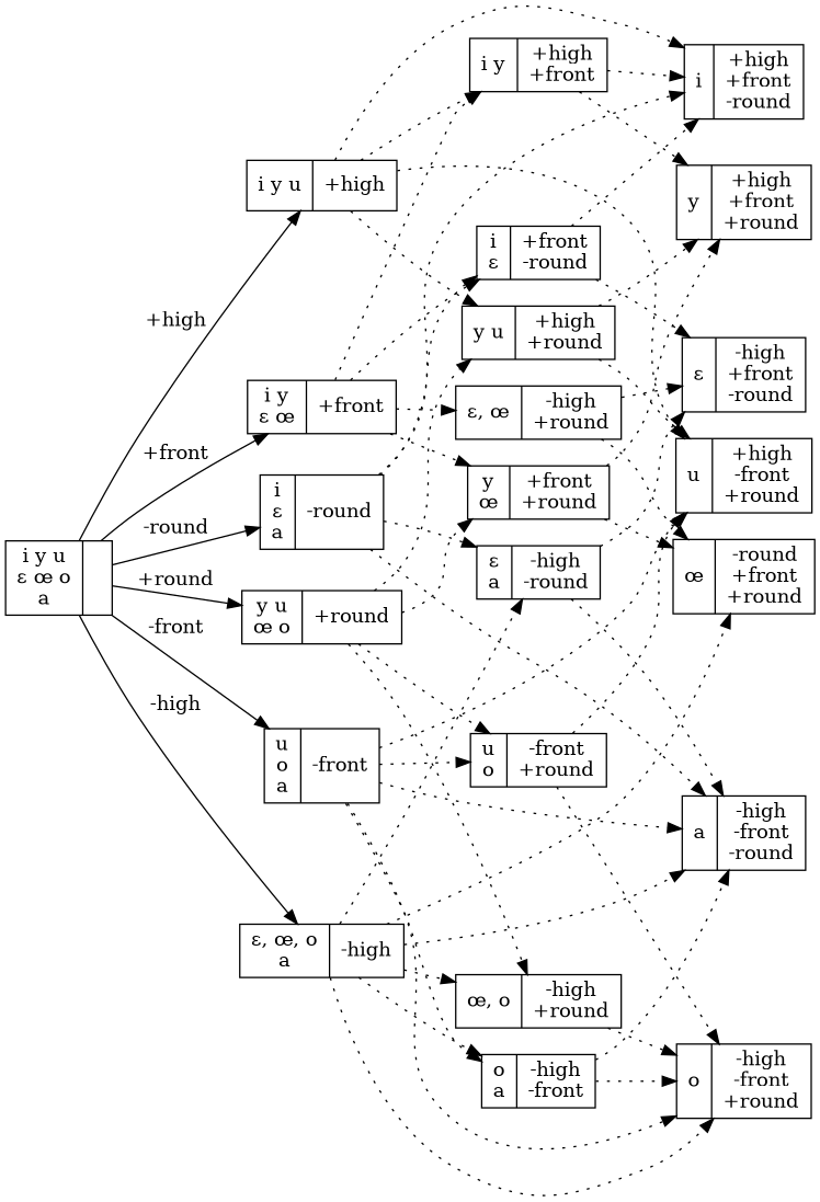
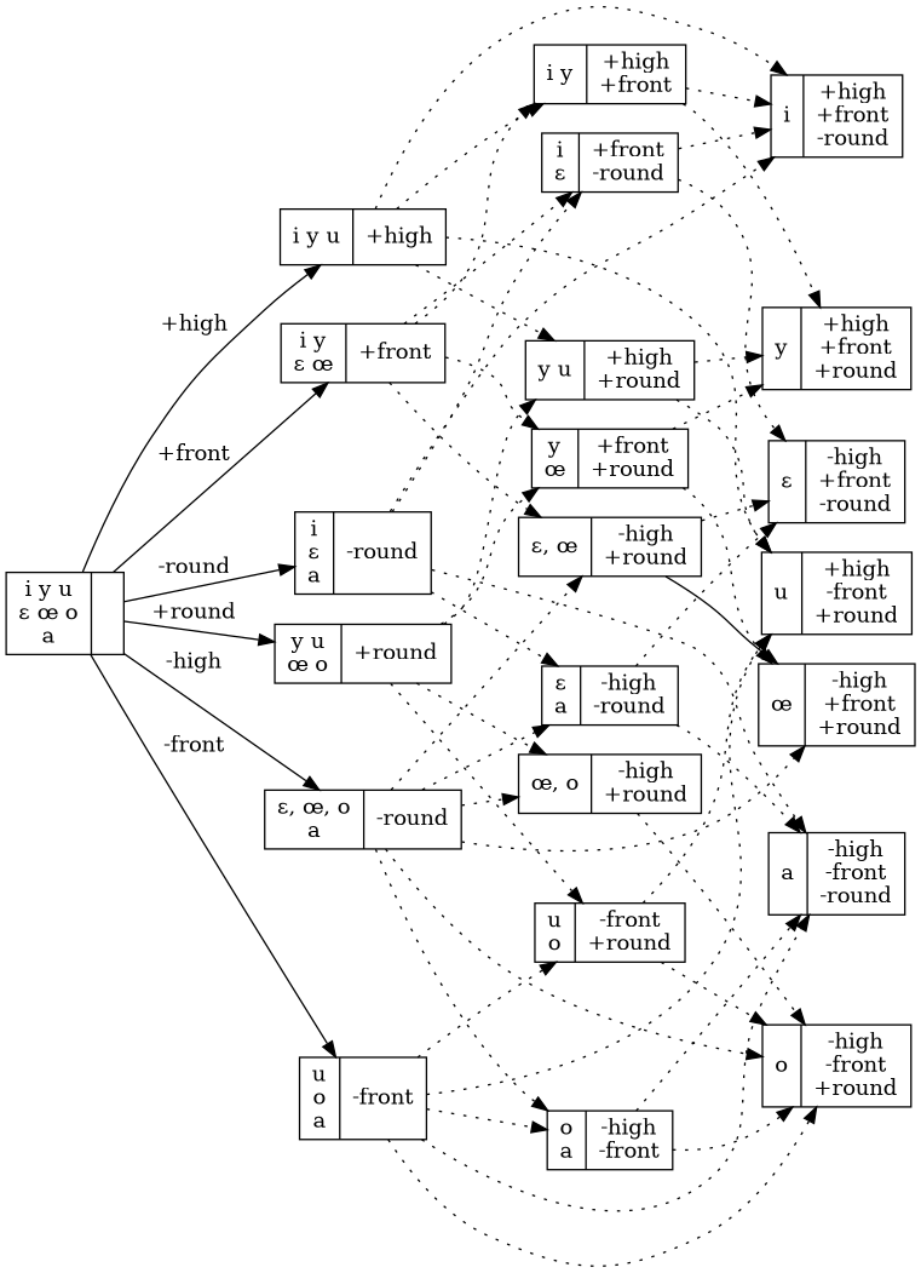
  digraph {
    rankdir=LR
    node [shape=record]
    edge [style=dotted]
    n1 [label="{<segs> i y u|<feats> +high}"]
    n2 [label="{<segs> i y\nɛ œ|<feats> +front}"]
    n3 [label="{<segs> y u\nœ o|<feats> +round}"]
    n4 [label="{<segs> a|<feats> -high\n-front\n-round}"]
    n5 [label="{<segs> y|<feats> +high\n+front\n+round}"]
    n6 [label="{<segs> ɛ|<feats> -high\n+front\n-round}"]
-   n7 [label="{<segs> œ|<feats> -round\n+front\n+round}"]
+   n7 [label="{<segs> œ|<feats> -high\n+front\n+round}"]
    n8 [label="{<segs> o|<feats> -high\n-front\n+round}"]
    n9 [label="{<segs> u|<feats> +high\n-front\n+round}"]
    n10 [label="{<segs> i|<feats> +high\n+front\n-round}"]
    n11 [label="{<segs> i y|<feats> +high\n+front}"]
    n12 [label="{<segs> y u|<feats> +high\n+round}"]
    n13 [label="{<segs> y\nœ|<feats> +front\n+round}"]
    n14 [label="{<segs> ɛ, œ|<feats> -high\n+round}"]
    n15 [label="{<segs> i\nɛ|<feats> +front\n-round}"]
    n16 [label="{<segs> œ, o|<feats> -high\n+round}"]
    n17 [label="{<segs> u\no|<feats> -front\n+round}"]
    n18 [label="{<segs> i y u\nɛ œ o\na|<feats> }"]
-   n19 [label="{<segs> ɛ, œ, o\na|<feats> -high}"]
+   n19 [label="{<segs> ɛ, œ, o\na|<feats> -round}"]
    n20 [label="{<segs> u\no\na|<feats> -front}"]
    n21 [label="{<segs> i\nɛ\na|<feats> -round}"]
    n22 [label="{<segs> o\na|<feats> -high\n-front}"]
    n23 [label="{<segs> ɛ\na|<feats> -high\n-round}"]
    subgraph sub_1 {
      rank=same
      n1
      n2
      n3
    }
    subgraph sub_2 {
      rank=same
      n4
      n5
      n6
      n7
      n8
      n9
      n10
    }
    n1 -> n9
    n1 -> n10
    n1 -> n11
    n1 -> n12
    n2 -> n11
    n2 -> n13
    n2 -> n14
    n2 -> n15
    n3 -> n12
    n3 -> n13
    n3 -> n16
    n3 -> n17
    n11 -> n5
    n11 -> n10
    n12 -> n5
    n12 -> n9
    n13 -> n5
    n13 -> n7
    n14 -> n6
-   n14 -> n7
+   n14 -> n7 [style=solid]
    n15 -> n6
    n15 -> n10
    n16 -> n8
    n17 -> n8
    n17 -> n9
    n18 -> n1 [label="+high" style=""]
    n18 -> n2 [label="+front" style=""]
    n18 -> n3 [label="+round" style=""]
    n18 -> n19 [label="-high" style=""]
    n18 -> n20 [label="-front" style=""]
    n18 -> n21 [label="-round" style=""]
    n19 -> n7
    n19 -> n8
-   n19 -> n4
+   n19 -> n14
    n19 -> n16
    n19 -> n22
    n19 -> n23
    n20 -> n4
    n20 -> n8
    n20 -> n9
    n20 -> n17
    n20 -> n22
    n21 -> n4
    n21 -> n10
    n21 -> n15
    n21 -> n23
    n22 -> n4
    n22 -> n8
    n23 -> n4
    n23 -> n6
  }
